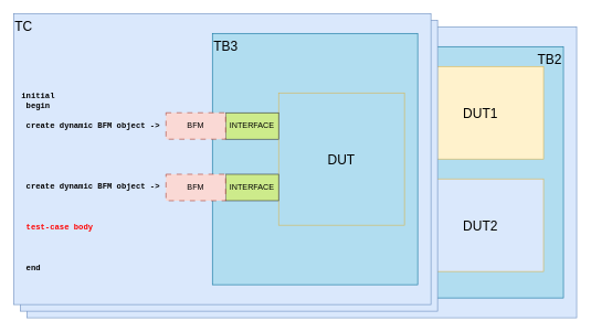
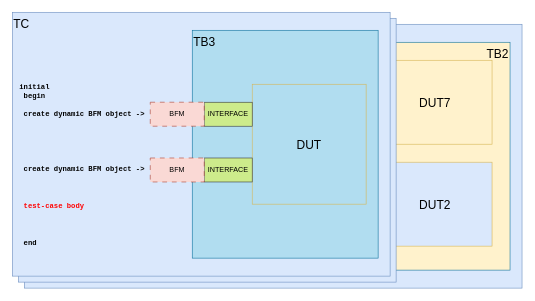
  <mxCell id="0" />
  <mxCell id="1" parent="0" />
  <mxCell id="2" value="TC" style="rounded=0;whiteSpace=wrap;html=1;fontSize=20;verticalAlign=top;align=left;fillColor=#dae8fc;strokeColor=#6c8ebf;" vertex="1" parent="1"><mxGeometry x="40" y="40" width="830" height="440" as="geometry" /></mxCell>
- <mxCell id="3" value="TB2" style="rounded=0;whiteSpace=wrap;html=1;fontSize=20;verticalAlign=top;align=right;fillColor=#b1ddf0;strokeColor=#10739e;" vertex="1" parent="1"><mxGeometry x="540" y="70" width="310" height="380" as="geometry" /></mxCell>
+ <mxCell id="3" value="TB2" style="rounded=0;whiteSpace=wrap;html=1;fontSize=20;verticalAlign=top;align=right;fillColor=#fff2cc;strokeColor=#10739e;" vertex="1" parent="1"><mxGeometry x="540" y="70" width="310" height="380" as="geometry" /></mxCell>
  <mxCell id="4" value="DUT2" style="rounded=0;whiteSpace=wrap;html=1;fontSize=20;fillColor=#dae8fc;strokeColor=#d6b656;" vertex="1" parent="1"><mxGeometry x="630" y="270" width="190" height="140" as="geometry" /></mxCell>
- <mxCell id="5" value="DUT1" style="rounded=0;whiteSpace=wrap;html=1;fontSize=20;fillColor=#fff2cc;strokeColor=#d6b656;" vertex="1" parent="1"><mxGeometry x="630" y="100" width="190" height="140" as="geometry" /></mxCell>
+ <mxCell id="5" value="DUT7" style="rounded=0;whiteSpace=wrap;html=1;fontSize=20;fillColor=#fff2cc;strokeColor=#d6b656;" vertex="1" parent="1"><mxGeometry x="630" y="100" width="190" height="140" as="geometry" /></mxCell>
  <mxCell id="6" value="TC" style="rounded=0;whiteSpace=wrap;html=1;fontSize=20;verticalAlign=top;align=left;fillColor=#dae8fc;strokeColor=#6c8ebf;" vertex="1" parent="1"><mxGeometry x="30" y="30" width="630" height="440" as="geometry" /></mxCell>
  <mxCell id="7" value="TC" style="rounded=0;whiteSpace=wrap;html=1;fontSize=20;verticalAlign=top;align=left;fillColor=#dae8fc;strokeColor=#6c8ebf;" parent="1" vertex="1"><mxGeometry x="20" y="20" width="630" height="440" as="geometry" /></mxCell>
  <mxCell id="8" value="TB3" style="rounded=0;whiteSpace=wrap;html=1;fontSize=20;verticalAlign=top;align=left;fillColor=#b1ddf0;strokeColor=#10739e;" parent="1" vertex="1"><mxGeometry x="320" y="50" width="310" height="380" as="geometry" /></mxCell>
  <mxCell id="9" value="DUT" style="rounded=0;whiteSpace=wrap;html=1;fontSize=20;fillColor=#b1ddf0;strokeColor=#d6b656;" parent="1" vertex="1"><mxGeometry x="420" y="140" width="190" height="200" as="geometry" /></mxCell>
  <mxCell id="10" value="INTERFACE" style="rounded=0;whiteSpace=wrap;html=1;fillColor=#cdeb8b;strokeColor=#36393d;" parent="1" vertex="1"><mxGeometry x="340" y="170" width="80" height="40" as="geometry" /></mxCell>
  <mxCell id="11" value="INTERFACE" style="rounded=0;whiteSpace=wrap;html=1;fillColor=#cdeb8b;strokeColor=#36393d;" parent="1" vertex="1"><mxGeometry x="340" y="263" width="80" height="40" as="geometry" /></mxCell>
  <mxCell id="12" value="BFM" style="rounded=0;whiteSpace=wrap;html=1;dashed=1;dashPattern=8 8;fillColor=#fad9d5;strokeColor=#ae4132;" parent="1" vertex="1"><mxGeometry x="250" y="170" width="90" height="40" as="geometry" /></mxCell>
  <mxCell id="13" value="BFM" style="rounded=0;whiteSpace=wrap;html=1;dashed=1;dashPattern=8 8;fillColor=#fad9d5;strokeColor=#ae4132;" parent="1" vertex="1"><mxGeometry x="250" y="263" width="90" height="40" as="geometry" /></mxCell>
  <mxCell id="14" value="&lt;font face=&quot;Courier New&quot;&gt;&lt;b&gt;initial&lt;/b&gt;&lt;/font&gt;&lt;div&gt;&lt;font face=&quot;Courier New&quot;&gt;&lt;b&gt;&amp;nbsp;begin&lt;/b&gt;&lt;/font&gt;&lt;/div&gt;&lt;div&gt;&lt;font face=&quot;Courier New&quot;&gt;&lt;b&gt;&lt;br&gt;&lt;/b&gt;&lt;/font&gt;&lt;/div&gt;&lt;div&gt;&lt;font face=&quot;Courier New&quot;&gt;&lt;b&gt;&amp;nbsp;create dynamic BFM object -&amp;gt;&lt;/b&gt;&lt;/font&gt;&lt;/div&gt;&lt;div&gt;&lt;font face=&quot;Courier New&quot;&gt;&lt;b&gt;&lt;br&gt;&lt;/b&gt;&lt;/font&gt;&lt;/div&gt;&lt;div&gt;&lt;font face=&quot;Courier New&quot;&gt;&lt;b&gt;&lt;br&gt;&lt;/b&gt;&lt;/font&gt;&lt;/div&gt;&lt;div&gt;&lt;font face=&quot;Courier New&quot;&gt;&lt;b&gt;&lt;br&gt;&lt;/b&gt;&lt;/font&gt;&lt;/div&gt;&lt;div&gt;&lt;font face=&quot;Courier New&quot;&gt;&lt;b&gt;&lt;br&gt;&lt;/b&gt;&lt;/font&gt;&lt;/div&gt;&lt;div&gt;&lt;br&gt;&lt;/div&gt;&lt;div&gt;&lt;font face=&quot;Courier New&quot;&gt;&lt;b&gt;&amp;nbsp;create dynamic BFM object -&amp;gt;&lt;/b&gt;&lt;/font&gt;&lt;/div&gt;&lt;div&gt;&lt;font face=&quot;Courier New&quot;&gt;&lt;b&gt;&lt;br&gt;&lt;/b&gt;&lt;/font&gt;&lt;/div&gt;&lt;div&gt;&lt;font face=&quot;Courier New&quot;&gt;&lt;b&gt;&lt;br&gt;&lt;/b&gt;&lt;/font&gt;&lt;/div&gt;&lt;div&gt;&lt;font face=&quot;Courier New&quot;&gt;&lt;b&gt;&lt;br&gt;&lt;/b&gt;&lt;/font&gt;&lt;/div&gt;&lt;div&gt;&lt;font style=&quot;color: light-dark(rgb(255, 0, 0), rgb(237, 237, 237));&quot; face=&quot;Courier New&quot;&gt;&lt;b&gt;&amp;nbsp;test-case body&lt;/b&gt;&lt;/font&gt;&lt;/div&gt;&lt;div&gt;&lt;font face=&quot;Courier New&quot;&gt;&lt;b&gt;&lt;br&gt;&lt;/b&gt;&lt;/font&gt;&lt;/div&gt;&lt;div&gt;&lt;font face=&quot;Courier New&quot;&gt;&lt;b&gt;&lt;br&gt;&lt;/b&gt;&lt;/font&gt;&lt;/div&gt;&lt;div&gt;&lt;font face=&quot;Courier New&quot;&gt;&lt;b&gt;&lt;br&gt;&lt;/b&gt;&lt;/font&gt;&lt;/div&gt;&lt;div&gt;&lt;font face=&quot;Courier New&quot;&gt;&lt;b&gt;&amp;nbsp;end&lt;/b&gt;&lt;/font&gt;&lt;/div&gt;" style="text;html=1;align=left;verticalAlign=top;whiteSpace=wrap;rounded=0;" parent="1" vertex="1"><mxGeometry x="30" y="130" width="310" height="300" as="geometry" /></mxCell>
